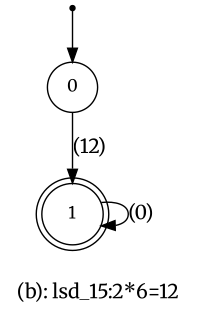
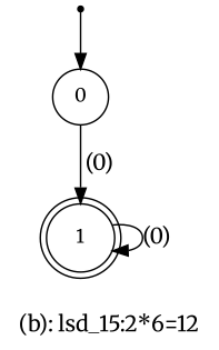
  digraph {
    label="(b): lsd_15:2*6=12"
    rankdir=TB
    fontname=Merriweather
    node [fontsize=12 fontname=Merriweather]
    edge [fontname=Merriweather]
    n1 [label=0 shape=circle]
    n2 [label=1 shape=doublecircle]
    n3 [label=1 shape=point]
-   n1 -> n2 [label="(12)"]
+   n1 -> n2 [label="(0)"]
    n2 -> n2 [label="(0)"]
    n3 -> n1
  }
